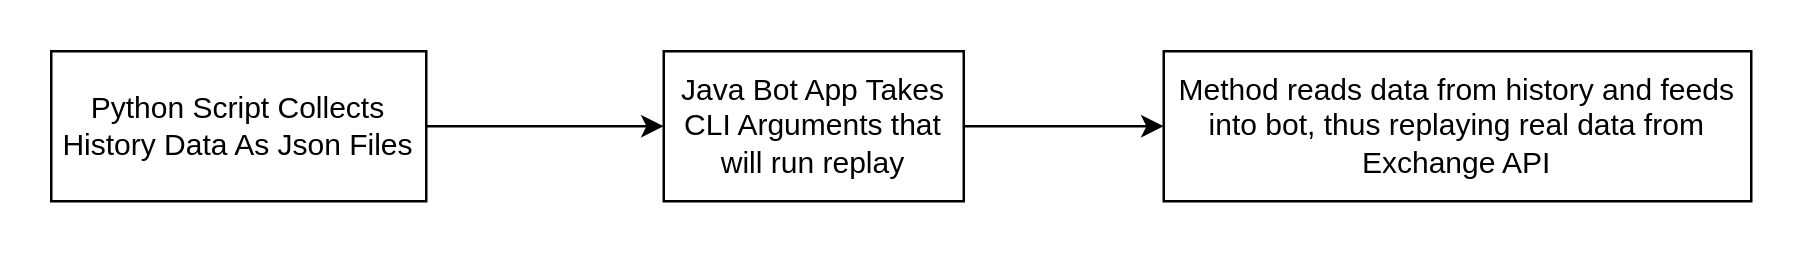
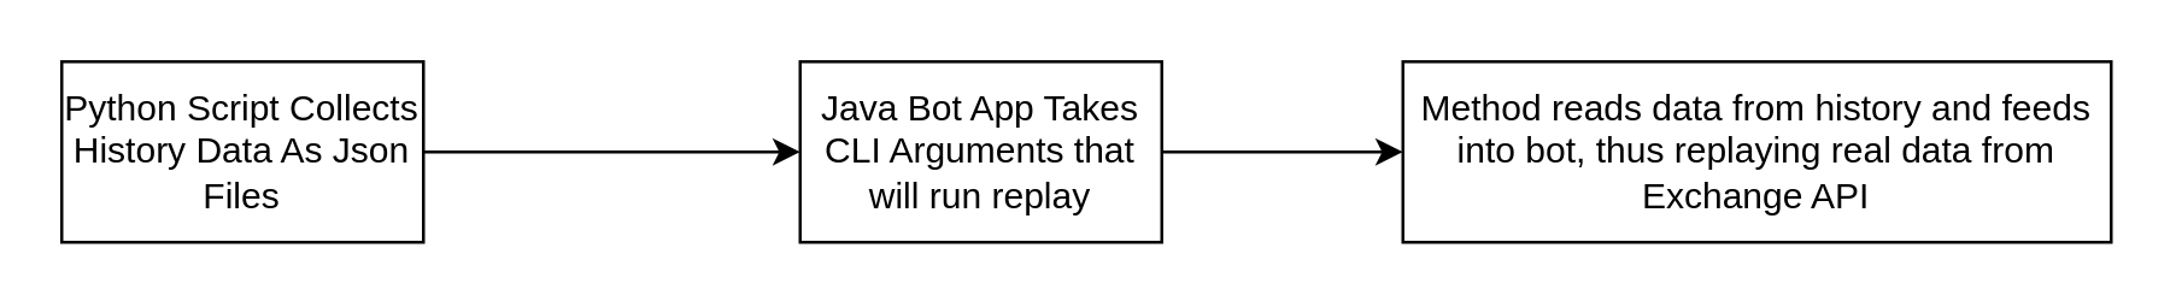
  <mxCell id="0" />
  <mxCell id="1" parent="0" />
  <mxCell id="2" style="edgeStyle=orthogonalEdgeStyle;rounded=0;orthogonalLoop=1;jettySize=auto;html=1;entryX=0;entryY=0.5;entryDx=0;entryDy=0;" edge="1" parent="1" source="3" target="5"><mxGeometry relative="1" as="geometry" /></mxCell>
- <mxCell id="3" value="Python Script Collects History Data As Json Files" style="rounded=0;whiteSpace=wrap;html=1;" vertex="1" parent="1"><mxGeometry x="20" y="20" width="150" height="60" as="geometry" /></mxCell>
+ <mxCell id="3" value="Python Script Collects History Data As Json Files" style="rounded=0;whiteSpace=wrap;html=1;" vertex="1" parent="1"><mxGeometry x="20" y="20" width="120" height="60" as="geometry" /></mxCell>
  <mxCell id="4" value="" style="edgeStyle=orthogonalEdgeStyle;rounded=0;orthogonalLoop=1;jettySize=auto;html=1;" edge="1" parent="1" source="5" target="6"><mxGeometry relative="1" as="geometry" /></mxCell>
  <mxCell id="5" value="Java Bot App Takes CLI Arguments that will run replay" style="rounded=0;whiteSpace=wrap;html=1;" vertex="1" parent="1"><mxGeometry x="265" y="20" width="120" height="60" as="geometry" /></mxCell>
  <mxCell id="6" value="Method reads data from history and feeds into bot, thus replaying real data from Exchange API" style="whiteSpace=wrap;html=1;rounded=0;" vertex="1" parent="1"><mxGeometry x="465" y="20" width="235" height="60" as="geometry" /></mxCell>
